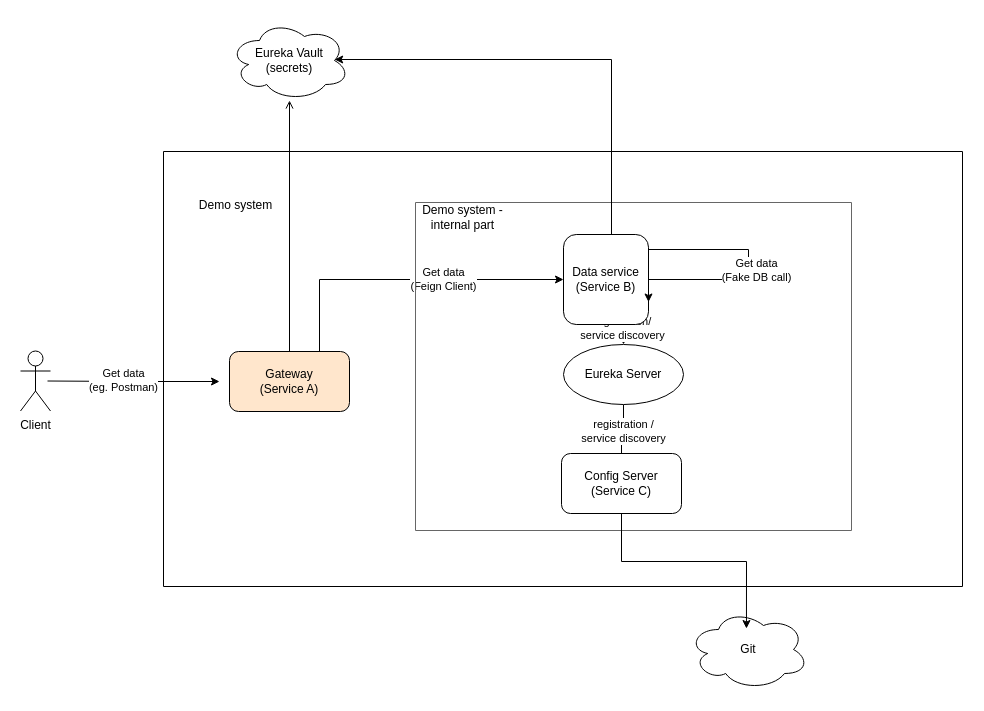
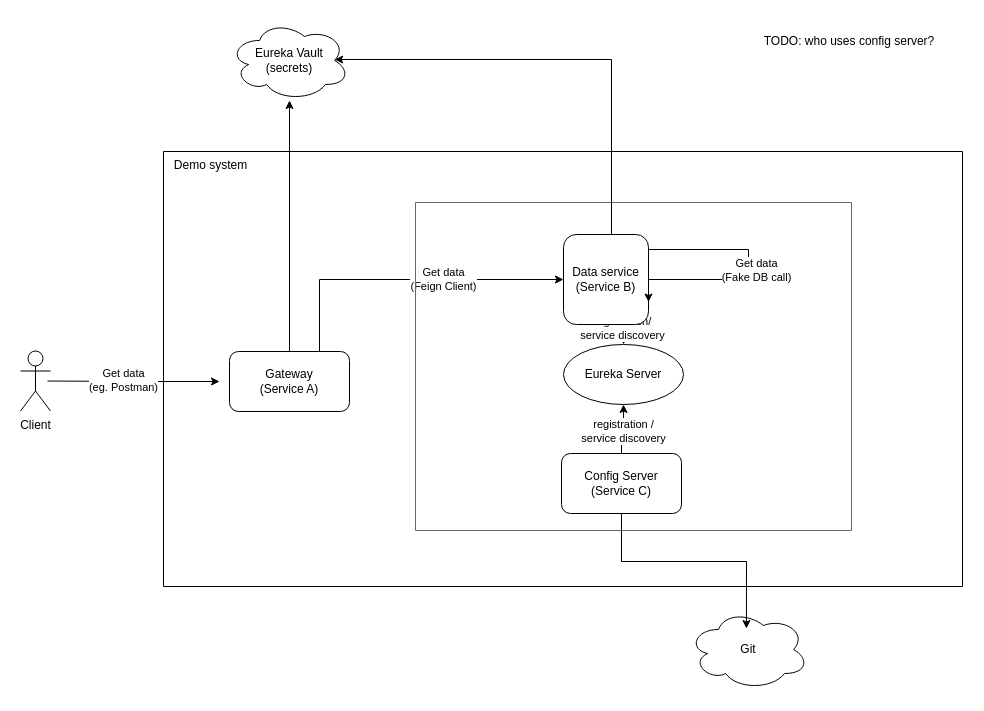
  <mxCell id="0" />
  <mxCell id="1" parent="0" />
  <mxCell id="2" style="edgeStyle=orthogonalEdgeStyle;rounded=0;orthogonalLoop=1;jettySize=auto;html=1;exitX=0.75;exitY=0;exitDx=0;exitDy=0;entryX=0;entryY=0.5;entryDx=0;entryDy=0;" edge="1" parent="1" source="4" target="18"><mxGeometry relative="1" as="geometry" /></mxCell>
  <mxCell id="3" value="Get data&lt;div&gt;(Feign Client)&lt;/div&gt;" style="edgeLabel;html=1;align=center;verticalAlign=middle;resizable=0;points=[];" vertex="1" connectable="0" parent="2"><mxGeometry x="0.251" y="-1" relative="1" as="geometry"><mxPoint x="-3" y="-2" as="offset" /></mxGeometry></mxCell>
- <mxCell id="4" value="Gateway&lt;div&gt;(Service A)&lt;/div&gt;" style="rounded=1;whiteSpace=wrap;html=1;fillColor=#ffe6cc;" vertex="1" parent="1"><mxGeometry x="229" y="351" width="120" height="60" as="geometry" /></mxCell>
+ <mxCell id="4" value="Gateway&lt;div&gt;(Service A)&lt;/div&gt;" style="rounded=1;whiteSpace=wrap;html=1;" vertex="1" parent="1"><mxGeometry x="229" y="351" width="120" height="60" as="geometry" /></mxCell>
  <mxCell id="5" value="" style="swimlane;startSize=0;fillColor=#666666;fontColor=#333333;strokeColor=#666666;" vertex="1" parent="1"><mxGeometry x="415" y="202" width="436" height="328" as="geometry" /></mxCell>
  <mxCell id="6" style="edgeStyle=orthogonalEdgeStyle;rounded=0;orthogonalLoop=1;jettySize=auto;html=1;exitX=0.5;exitY=0.5;exitDx=0;exitDy=0;exitPerimeter=0;" edge="1" parent="1"><mxGeometry relative="1" as="geometry"><mxPoint x="47" y="380.5" as="sourcePoint" /><mxPoint x="219" y="381" as="targetPoint" /></mxGeometry></mxCell>
  <mxCell id="7" value="Get data&lt;div&gt;(eg. Postman)&lt;/div&gt;" style="edgeLabel;html=1;align=center;verticalAlign=middle;resizable=0;points=[];" vertex="1" connectable="0" parent="6"><mxGeometry x="-0.131" y="1" relative="1" as="geometry"><mxPoint as="offset" /></mxGeometry></mxCell>
  <mxCell id="8" value="Client" style="shape=umlActor;verticalLabelPosition=bottom;verticalAlign=top;html=1;outlineConnect=0;" vertex="1" parent="1"><mxGeometry x="20" y="350.5" width="30" height="60" as="geometry" /></mxCell>
  <mxCell id="9" value="" style="swimlane;startSize=0;" vertex="1" parent="1"><mxGeometry x="163" y="151" width="799" height="435" as="geometry" /></mxCell>
- <mxCell id="10" value="Demo system" style="text;html=1;align=center;verticalAlign=middle;whiteSpace=wrap;rounded=0;" vertex="1" parent="9"><mxGeometry x="25" y="39" width="95" height="30" as="geometry" /></mxCell>
- <mxCell id="11" value="Demo system - internal part" style="text;html=1;align=center;verticalAlign=middle;whiteSpace=wrap;rounded=0;" vertex="1" parent="9"><mxGeometry x="252" y="51" width="95" height="30" as="geometry" /></mxCell>
- <mxCell id="12" style="edgeStyle=orthogonalEdgeStyle;rounded=0;orthogonalLoop=1;jettySize=auto;html=1;exitX=0.5;exitY=0;exitDx=0;exitDy=0;endArrow=none;" edge="1" parent="9" source="14" target="15"><mxGeometry relative="1" as="geometry" /></mxCell>
+ <mxCell id="10" value="Demo system" style="text;html=1;align=center;verticalAlign=middle;whiteSpace=wrap;rounded=0;" vertex="1" parent="9"><mxGeometry y="-1" width="95" height="30" as="geometry" /></mxCell>
+ <mxCell id="12" style="edgeStyle=orthogonalEdgeStyle;rounded=0;orthogonalLoop=1;jettySize=auto;html=1;exitX=0.5;exitY=0;exitDx=0;exitDy=0;" edge="1" parent="9" source="14" target="15"><mxGeometry relative="1" as="geometry" /></mxCell>
  <mxCell id="13" value="registration /&lt;div&gt;service discovery&lt;/div&gt;" style="edgeLabel;html=1;align=center;verticalAlign=middle;resizable=0;points=[];" vertex="1" connectable="0" parent="12"><mxGeometry x="0.133" y="1" relative="1" as="geometry"><mxPoint y="4" as="offset" /></mxGeometry></mxCell>
  <mxCell id="14" value="Config Server&lt;div&gt;(Service C)&lt;/div&gt;" style="rounded=1;whiteSpace=wrap;html=1;" vertex="1" parent="9"><mxGeometry x="398" y="302" width="120" height="60" as="geometry" /></mxCell>
  <mxCell id="15" value="Eureka Server" style="ellipse;whiteSpace=wrap;html=1;" vertex="1" parent="9"><mxGeometry x="400" y="193" width="120" height="60" as="geometry" /></mxCell>
  <mxCell id="16" style="edgeStyle=orthogonalEdgeStyle;rounded=0;orthogonalLoop=1;jettySize=auto;html=1;exitX=0.5;exitY=1;exitDx=0;exitDy=0;entryX=0.5;entryY=0;entryDx=0;entryDy=0;" edge="1" parent="9" source="18" target="15"><mxGeometry relative="1" as="geometry" /></mxCell>
  <mxCell id="17" value="registration/&lt;div&gt;service discovery&lt;/div&gt;" style="edgeLabel;html=1;align=center;verticalAlign=middle;resizable=0;points=[];" vertex="1" connectable="0" parent="16"><mxGeometry x="-0.122" y="-3" relative="1" as="geometry"><mxPoint as="offset" /></mxGeometry></mxCell>
  <mxCell id="18" value="&lt;div&gt;Data service&lt;/div&gt;&lt;div&gt;(Service B)&lt;/div&gt;" style="rounded=1;whiteSpace=wrap;html=1;" vertex="1" parent="9"><mxGeometry x="400" y="83" width="85" height="90" as="geometry" /></mxCell>
  <mxCell id="19" style="edgeStyle=orthogonalEdgeStyle;rounded=0;orthogonalLoop=1;jettySize=auto;html=1;exitX=1;exitY=0.25;exitDx=0;exitDy=0;entryX=1;entryY=0.75;entryDx=0;entryDy=0;" edge="1" parent="9" source="18" target="18"><mxGeometry relative="1" as="geometry"><Array as="points"><mxPoint x="585" y="98" /><mxPoint x="585" y="128" /></Array></mxGeometry></mxCell>
  <mxCell id="20" value="Get data&lt;div&gt;(Fake DB call)&lt;/div&gt;" style="edgeLabel;html=1;align=center;verticalAlign=middle;resizable=0;points=[];" vertex="1" connectable="0" parent="19"><mxGeometry x="-0.013" relative="1" as="geometry"><mxPoint x="7" as="offset" /></mxGeometry></mxCell>
  <mxCell id="21" value="Eureka Vault&lt;div&gt;(secrets)&lt;/div&gt;" style="ellipse;shape=cloud;whiteSpace=wrap;html=1;" vertex="1" parent="1"><mxGeometry x="229" y="20" width="120" height="80" as="geometry" /></mxCell>
  <mxCell id="22" value="Git" style="ellipse;shape=cloud;whiteSpace=wrap;html=1;" vertex="1" parent="1"><mxGeometry x="688" y="609" width="120" height="80" as="geometry" /></mxCell>
- <mxCell id="23" style="edgeStyle=orthogonalEdgeStyle;rounded=0;orthogonalLoop=1;jettySize=auto;html=1;exitX=0.5;exitY=0;exitDx=0;exitDy=0;endArrow=open;" edge="1" parent="1" source="4" target="21"><mxGeometry relative="1" as="geometry"><Array as="points" /></mxGeometry></mxCell>
+ <mxCell id="23" style="edgeStyle=orthogonalEdgeStyle;rounded=0;orthogonalLoop=1;jettySize=auto;html=1;exitX=0.5;exitY=0;exitDx=0;exitDy=0;" edge="1" parent="1" source="4" target="21"><mxGeometry relative="1" as="geometry"><Array as="points" /></mxGeometry></mxCell>
  <mxCell id="24" style="edgeStyle=orthogonalEdgeStyle;rounded=0;orthogonalLoop=1;jettySize=auto;html=1;entryX=0.96;entryY=0.7;entryDx=0;entryDy=0;entryPerimeter=0;" edge="1" parent="1" source="18"><mxGeometry relative="1" as="geometry"><mxPoint x="334.2" y="59" as="targetPoint" /><Array as="points"><mxPoint x="611" y="59" /></Array></mxGeometry></mxCell>
  <mxCell id="25" style="edgeStyle=orthogonalEdgeStyle;rounded=0;orthogonalLoop=1;jettySize=auto;html=1;exitX=0.5;exitY=1;exitDx=0;exitDy=0;entryX=0.483;entryY=0.238;entryDx=0;entryDy=0;entryPerimeter=0;" edge="1" parent="1" source="14" target="22"><mxGeometry relative="1" as="geometry" /></mxCell>
+ <mxCell id="26" value="TODO: who uses config server?" style="text;html=1;align=center;verticalAlign=middle;whiteSpace=wrap;rounded=0;" vertex="1" parent="1"><mxGeometry x="751" y="26" width="196" height="30" as="geometry" /></mxCell>
